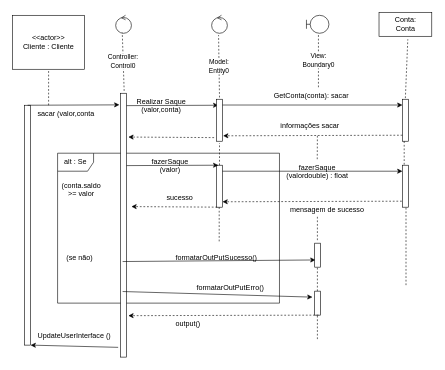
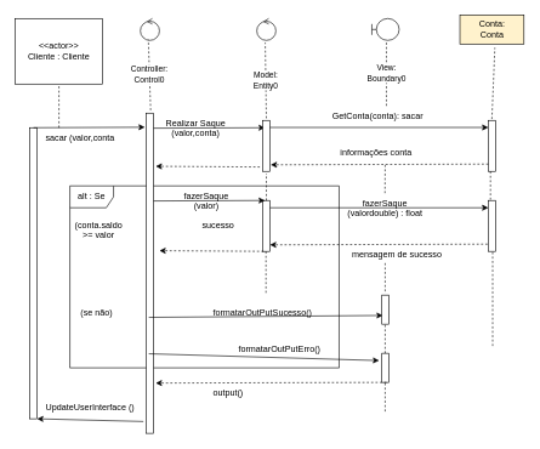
  <mxCell id="0" />
  <mxCell id="1" parent="0" />
  <mxCell id="2" value="alt : Se" style="shape=umlFrame;whiteSpace=wrap;html=1;" vertex="1" parent="1"><mxGeometry x="95" y="255" width="370" height="250" as="geometry" /></mxCell>
  <mxCell id="3" value="&amp;lt;&amp;lt;actor&amp;gt;&amp;gt;&lt;br&gt;Cliente : Cliente" style="rounded=0;whiteSpace=wrap;html=1;" vertex="1" parent="1"><mxGeometry x="20" y="25" width="120" height="90" as="geometry" /></mxCell>
  <mxCell id="4" value="" style="endArrow=none;dashed=1;html=1;rounded=0;entryX=0.5;entryY=1;entryDx=0;entryDy=0;" edge="1" parent="1" target="3"><mxGeometry width="50" height="50" relative="1" as="geometry"><mxPoint x="80" y="175" as="sourcePoint" /><mxPoint x="360" y="255" as="targetPoint" /></mxGeometry></mxCell>
  <mxCell id="5" value="" style="html=1;points=[];perimeter=orthogonalPerimeter;" vertex="1" parent="1"><mxGeometry x="40" y="175" width="10" height="400" as="geometry" /></mxCell>
  <mxCell id="6" value="" style="endArrow=classic;html=1;rounded=0;exitX=0.5;exitY=0;exitDx=0;exitDy=0;exitPerimeter=0;entryX=-0.2;entryY=0.044;entryDx=0;entryDy=0;entryPerimeter=0;" edge="1" parent="1" source="5" target="10"><mxGeometry width="50" height="50" relative="1" as="geometry"><mxPoint x="310" y="305" as="sourcePoint" /><mxPoint x="180" y="175" as="targetPoint" /></mxGeometry></mxCell>
  <mxCell id="7" value="" style="endArrow=classic;html=1;rounded=0;entryX=1;entryY=1;entryDx=0;entryDy=0;entryPerimeter=0;exitX=-0.4;exitY=0.963;exitDx=0;exitDy=0;exitPerimeter=0;" edge="1" parent="1" source="10" target="5"><mxGeometry width="50" height="50" relative="1" as="geometry"><mxPoint x="170" y="425" as="sourcePoint" /><mxPoint x="170" y="215" as="targetPoint" /></mxGeometry></mxCell>
  <mxCell id="8" value="&lt;div style=&quot;text-align: center;&quot;&gt;&lt;span style=&quot;background-color: initial;&quot;&gt;sacar (valor,conta&lt;/span&gt;&lt;/div&gt;&lt;div style=&quot;text-align: center;&quot;&gt;&lt;span style=&quot;background-color: initial;&quot;&gt;&lt;br&gt;&lt;/span&gt;&lt;/div&gt;" style="text;whiteSpace=wrap;html=1;" vertex="1" parent="1"><mxGeometry x="60" y="175" width="110" height="40" as="geometry" /></mxCell>
  <mxCell id="9" value="&lt;div style=&quot;text-align: center;&quot;&gt;UpdateUserInterface ()&lt;/div&gt;&lt;div style=&quot;text-align: center;&quot;&gt;&lt;br&gt;&lt;/div&gt;" style="text;whiteSpace=wrap;html=1;" vertex="1" parent="1"><mxGeometry x="60" y="545" width="130" height="30" as="geometry" /></mxCell>
  <mxCell id="10" value="" style="html=1;points=[];perimeter=orthogonalPerimeter;" vertex="1" parent="1"><mxGeometry x="200" y="155" width="10" height="440" as="geometry" /></mxCell>
  <mxCell id="11" value="" style="ellipse;shape=umlControl;whiteSpace=wrap;html=1;" vertex="1" parent="1"><mxGeometry x="191.87" y="25" width="26.25" height="30" as="geometry" /></mxCell>
  <mxCell id="12" value="Controller: &lt;br&gt;Control0" style="endArrow=none;dashed=1;html=1;rounded=0;entryX=0.419;entryY=0.967;entryDx=0;entryDy=0;entryPerimeter=0;exitX=0.6;exitY=-0.009;exitDx=0;exitDy=0;exitPerimeter=0;" edge="1" parent="1" source="10" target="11"><mxGeometry width="50" height="50" relative="1" as="geometry"><mxPoint x="207.88" y="135" as="sourcePoint" /><mxPoint x="281.88" y="255" as="targetPoint" /></mxGeometry></mxCell>
  <mxCell id="13" value="" style="endArrow=classic;html=1;rounded=0;exitX=0.5;exitY=0;exitDx=0;exitDy=0;exitPerimeter=0;entryX=-0.2;entryY=0.044;entryDx=0;entryDy=0;entryPerimeter=0;" edge="1" parent="1"><mxGeometry width="50" height="50" relative="1" as="geometry"><mxPoint x="210" y="175.64" as="sourcePoint" /><mxPoint x="363" y="175" as="targetPoint" /></mxGeometry></mxCell>
  <mxCell id="14" value="" style="html=1;points=[];perimeter=orthogonalPerimeter;" vertex="1" parent="1"><mxGeometry x="360" y="165" width="10" height="70" as="geometry" /></mxCell>
  <mxCell id="15" value="&lt;div style=&quot;text-align: center;&quot;&gt;Realizar Saque&lt;/div&gt;&lt;div style=&quot;text-align: center;&quot;&gt;(valor,conta)&lt;/div&gt;" style="text;whiteSpace=wrap;html=1;" vertex="1" parent="1"><mxGeometry x="225" y="155" width="110" height="20" as="geometry" /></mxCell>
  <mxCell id="16" value="" style="endArrow=classic;html=1;rounded=0;dashed=1;entryX=1.3;entryY=0.166;entryDx=0;entryDy=0;entryPerimeter=0;exitX=-0.4;exitY=0.914;exitDx=0;exitDy=0;exitPerimeter=0;" edge="1" parent="1" source="14" target="10"><mxGeometry width="50" height="50" relative="1" as="geometry"><mxPoint x="310" y="305" as="sourcePoint" /><mxPoint x="360" y="255" as="targetPoint" /></mxGeometry></mxCell>
  <mxCell id="17" value="&lt;div style=&quot;text-align: center;&quot;&gt;(conta.saldo &amp;gt;= valor&lt;/div&gt;" style="text;whiteSpace=wrap;html=1;" vertex="1" parent="1"><mxGeometry x="100" y="295" width="61.88" height="20" as="geometry" /></mxCell>
  <mxCell id="18" value="&lt;div style=&quot;text-align: center;&quot;&gt;(se não)&lt;/div&gt;" style="text;whiteSpace=wrap;html=1;" vertex="1" parent="1"><mxGeometry x="108.12" y="415" width="61.88" height="20" as="geometry" /></mxCell>
  <mxCell id="19" value="" style="ellipse;shape=umlControl;whiteSpace=wrap;html=1;" vertex="1" parent="1"><mxGeometry x="351.87" y="25" width="26.25" height="30" as="geometry" /></mxCell>
  <mxCell id="20" value="Model:&lt;br&gt;Entity0" style="endArrow=none;dashed=1;html=1;rounded=0;entryX=0.419;entryY=0.967;entryDx=0;entryDy=0;entryPerimeter=0;exitX=0.5;exitY=-0.043;exitDx=0;exitDy=0;exitPerimeter=0;" edge="1" parent="1" source="14"><mxGeometry width="50" height="50" relative="1" as="geometry"><mxPoint x="366.57" y="155" as="sourcePoint" /><mxPoint x="363.439" y="57.97" as="targetPoint" /></mxGeometry></mxCell>
  <mxCell id="21" value="" style="shape=umlBoundary;whiteSpace=wrap;html=1;" vertex="1" parent="1"><mxGeometry x="510" y="25" width="37.5" height="30" as="geometry" /></mxCell>
  <mxCell id="22" value="" style="html=1;points=[];perimeter=orthogonalPerimeter;" vertex="1" parent="1"><mxGeometry x="670" y="165" width="10" height="70" as="geometry" /></mxCell>
- <mxCell id="23" value="Conta:&lt;br&gt;Conta" style="html=1;" vertex="1" parent="1"><mxGeometry x="631" y="20" width="88" height="40" as="geometry" /></mxCell>
+ <mxCell id="23" value="Conta:&lt;br&gt;Conta" style="html=1;fillColor=#fff2cc;" vertex="1" parent="1"><mxGeometry x="631" y="20" width="88" height="40" as="geometry" /></mxCell>
  <mxCell id="24" value="" style="html=1;points=[];perimeter=orthogonalPerimeter;" vertex="1" parent="1"><mxGeometry x="670" y="275" width="10" height="70" as="geometry" /></mxCell>
  <mxCell id="25" value="" style="endArrow=classic;html=1;rounded=0;exitX=0.5;exitY=0;exitDx=0;exitDy=0;exitPerimeter=0;" edge="1" parent="1" target="22"><mxGeometry width="50" height="50" relative="1" as="geometry"><mxPoint x="370" y="174.64" as="sourcePoint" /><mxPoint x="523" y="174" as="targetPoint" /></mxGeometry></mxCell>
  <mxCell id="26" value="" style="endArrow=classic;html=1;rounded=0;dashed=1;entryX=1.1;entryY=0.871;entryDx=0;entryDy=0;entryPerimeter=0;exitX=0;exitY=0.857;exitDx=0;exitDy=0;exitPerimeter=0;" edge="1" parent="1" source="22" target="14"><mxGeometry width="50" height="50" relative="1" as="geometry"><mxPoint x="518" y="235" as="sourcePoint" /><mxPoint x="370" y="233.22" as="targetPoint" /></mxGeometry></mxCell>
  <mxCell id="27" value="" style="html=1;points=[];perimeter=orthogonalPerimeter;" vertex="1" parent="1"><mxGeometry x="359.99" y="275" width="10" height="70" as="geometry" /></mxCell>
  <mxCell id="28" value="" style="endArrow=classic;html=1;rounded=0;exitX=0.5;exitY=0;exitDx=0;exitDy=0;exitPerimeter=0;" edge="1" parent="1"><mxGeometry width="50" height="50" relative="1" as="geometry"><mxPoint x="369.99" y="285" as="sourcePoint" /><mxPoint x="669.99" y="285" as="targetPoint" /></mxGeometry></mxCell>
  <mxCell id="29" value="" style="endArrow=classic;html=1;rounded=0;dashed=1;entryX=1.1;entryY=0.871;entryDx=0;entryDy=0;entryPerimeter=0;exitX=0;exitY=0.857;exitDx=0;exitDy=0;exitPerimeter=0;" edge="1" parent="1"><mxGeometry width="50" height="50" relative="1" as="geometry"><mxPoint x="668.99" y="335" as="sourcePoint" /><mxPoint x="369.99" y="335.98" as="targetPoint" /></mxGeometry></mxCell>
  <mxCell id="30" value="" style="endArrow=none;dashed=1;html=1;rounded=0;entryX=0.5;entryY=1.043;entryDx=0;entryDy=0;entryPerimeter=0;" edge="1" parent="1" target="14"><mxGeometry width="50" height="50" relative="1" as="geometry"><mxPoint x="365" y="275" as="sourcePoint" /><mxPoint x="330" y="285" as="targetPoint" /></mxGeometry></mxCell>
  <mxCell id="31" value="" style="endArrow=none;dashed=1;html=1;rounded=0;entryX=0.3;entryY=1;entryDx=0;entryDy=0;entryPerimeter=0;exitX=0.3;exitY=-0.014;exitDx=0;exitDy=0;exitPerimeter=0;" edge="1" parent="1" source="24" target="22"><mxGeometry width="50" height="50" relative="1" as="geometry"><mxPoint x="375" y="285" as="sourcePoint" /><mxPoint x="375" y="248.01" as="targetPoint" /></mxGeometry></mxCell>
  <mxCell id="32" value="" style="endArrow=none;dashed=1;html=1;rounded=0;entryX=0.6;entryY=0.986;entryDx=0;entryDy=0;entryPerimeter=0;" edge="1" parent="1" target="24"><mxGeometry width="50" height="50" relative="1" as="geometry"><mxPoint x="676" y="475" as="sourcePoint" /><mxPoint x="385" y="258.01" as="targetPoint" /></mxGeometry></mxCell>
  <mxCell id="33" value="" style="endArrow=classic;html=1;rounded=0;exitX=0.5;exitY=0;exitDx=0;exitDy=0;exitPerimeter=0;entryX=-0.2;entryY=0.044;entryDx=0;entryDy=0;entryPerimeter=0;" edge="1" parent="1"><mxGeometry width="50" height="50" relative="1" as="geometry"><mxPoint x="210" y="275.64" as="sourcePoint" /><mxPoint x="363" y="275" as="targetPoint" /></mxGeometry></mxCell>
  <mxCell id="34" value="" style="endArrow=classic;html=1;rounded=0;dashed=1;entryX=1.3;entryY=0.166;entryDx=0;entryDy=0;entryPerimeter=0;exitX=-0.4;exitY=0.914;exitDx=0;exitDy=0;exitPerimeter=0;" edge="1" parent="1"><mxGeometry width="50" height="50" relative="1" as="geometry"><mxPoint x="361.12" y="344.94" as="sourcePoint" /><mxPoint x="218.12" y="344" as="targetPoint" /></mxGeometry></mxCell>
  <mxCell id="35" value="" style="endArrow=none;dashed=1;html=1;rounded=0;" edge="1" parent="1"><mxGeometry width="50" height="50" relative="1" as="geometry"><mxPoint x="364.49" y="345" as="sourcePoint" /><mxPoint x="364.49" y="405" as="targetPoint" /></mxGeometry></mxCell>
  <mxCell id="36" value="" style="endArrow=classic;html=1;rounded=0;exitX=0.5;exitY=0;exitDx=0;exitDy=0;exitPerimeter=0;entryX=0.125;entryY=0.7;entryDx=0;entryDy=0;entryPerimeter=0;" edge="1" parent="1" target="44"><mxGeometry width="50" height="50" relative="1" as="geometry"><mxPoint x="203.5" y="435.64" as="sourcePoint" /><mxPoint x="500" y="435" as="targetPoint" /></mxGeometry></mxCell>
  <mxCell id="37" value="View:&lt;br&gt;Boundary0" style="endArrow=none;dashed=1;html=1;rounded=0;" edge="1" parent="1"><mxGeometry width="50" height="50" relative="1" as="geometry"><mxPoint x="530" y="145" as="sourcePoint" /><mxPoint x="530" y="55" as="targetPoint" /></mxGeometry></mxCell>
  <mxCell id="38" value="&lt;div style=&quot;text-align: center;&quot;&gt;GetConta(conta): sacar&lt;/div&gt;" style="text;whiteSpace=wrap;html=1;" vertex="1" parent="1"><mxGeometry x="453.75" y="145" width="150" height="20" as="geometry" /></mxCell>
- <mxCell id="39" value="&lt;div style=&quot;text-align: center;&quot;&gt;informações sacar&lt;/div&gt;" style="text;whiteSpace=wrap;html=1;" vertex="1" parent="1"><mxGeometry x="465" y="195" width="150" height="20" as="geometry" /></mxCell>
+ <mxCell id="39" value="&lt;div style=&quot;text-align: center;&quot;&gt;informações conta&lt;/div&gt;" style="text;whiteSpace=wrap;html=1;" vertex="1" parent="1"><mxGeometry x="465" y="195" width="150" height="20" as="geometry" /></mxCell>
  <mxCell id="40" value="" style="endArrow=none;dashed=1;html=1;rounded=0;entryX=0.5;entryY=1;entryDx=0;entryDy=0;" edge="1" parent="1"><mxGeometry width="50" height="50" relative="1" as="geometry"><mxPoint x="528" y="265" as="sourcePoint" /><mxPoint x="528.25" y="225" as="targetPoint" /></mxGeometry></mxCell>
  <mxCell id="41" value="&lt;div style=&quot;text-align: center;&quot;&gt;fazerSaque&lt;/div&gt;&lt;div style=&quot;text-align: center;&quot;&gt;(valordouble) : float&lt;/div&gt;" style="text;whiteSpace=wrap;html=1;" vertex="1" parent="1"><mxGeometry x="475" y="265" width="150" height="20" as="geometry" /></mxCell>
  <mxCell id="42" value="&lt;div style=&quot;text-align: center;&quot;&gt;mensagem de sucesso&lt;/div&gt;" style="text;whiteSpace=wrap;html=1;" vertex="1" parent="1"><mxGeometry x="481" y="335" width="150" height="20" as="geometry" /></mxCell>
  <mxCell id="43" value="" style="endArrow=none;dashed=1;html=1;rounded=0;" edge="1" parent="1"><mxGeometry width="50" height="50" relative="1" as="geometry"><mxPoint x="528.25" y="400" as="sourcePoint" /><mxPoint x="528.25" y="360" as="targetPoint" /></mxGeometry></mxCell>
  <mxCell id="44" value="" style="html=1;points=[];perimeter=orthogonalPerimeter;" vertex="1" parent="1"><mxGeometry x="523.75" y="405" width="10" height="40" as="geometry" /></mxCell>
  <mxCell id="45" value="" style="endArrow=none;dashed=1;html=1;rounded=0;" edge="1" parent="1"><mxGeometry width="50" height="50" relative="1" as="geometry"><mxPoint x="528.25" y="485" as="sourcePoint" /><mxPoint x="528.25" y="445" as="targetPoint" /></mxGeometry></mxCell>
  <mxCell id="46" value="" style="html=1;points=[];perimeter=orthogonalPerimeter;" vertex="1" parent="1"><mxGeometry x="523.75" y="485" width="10" height="40" as="geometry" /></mxCell>
  <mxCell id="47" value="" style="endArrow=none;dashed=1;html=1;rounded=0;" edge="1" parent="1"><mxGeometry width="50" height="50" relative="1" as="geometry"><mxPoint x="528.25" y="565" as="sourcePoint" /><mxPoint x="528.25" y="525" as="targetPoint" /></mxGeometry></mxCell>
  <mxCell id="48" value="" style="endArrow=classic;html=1;rounded=0;dashed=1;entryX=1.3;entryY=0.843;entryDx=0;entryDy=0;entryPerimeter=0;" edge="1" parent="1" target="10"><mxGeometry width="50" height="50" relative="1" as="geometry"><mxPoint x="530" y="525" as="sourcePoint" /><mxPoint x="210" y="545.98" as="targetPoint" /></mxGeometry></mxCell>
  <mxCell id="49" value="&lt;div style=&quot;text-align: center;&quot;&gt;output()&lt;/div&gt;" style="text;whiteSpace=wrap;html=1;" vertex="1" parent="1"><mxGeometry x="289.99" y="525" width="150" height="20" as="geometry" /></mxCell>
  <mxCell id="50" value="&lt;div style=&quot;text-align: center;&quot;&gt;formatarOutPutErro()&lt;/div&gt;" style="text;whiteSpace=wrap;html=1;" vertex="1" parent="1"><mxGeometry x="325" y="465" width="150" height="20" as="geometry" /></mxCell>
  <mxCell id="51" value="" style="endArrow=classic;html=1;rounded=0;exitX=0.5;exitY=0;exitDx=0;exitDy=0;exitPerimeter=0;" edge="1" parent="1"><mxGeometry width="50" height="50" relative="1" as="geometry"><mxPoint x="203.5" y="485.64" as="sourcePoint" /><mxPoint x="520" y="495" as="targetPoint" /></mxGeometry></mxCell>
  <mxCell id="52" value="&lt;div style=&quot;text-align: center;&quot;&gt;formatarOutPutSucesso()&lt;/div&gt;" style="text;whiteSpace=wrap;html=1;" vertex="1" parent="1"><mxGeometry x="290" y="415" width="150" height="20" as="geometry" /></mxCell>
- <mxCell id="53" value="&lt;div style=&quot;text-align: center;&quot;&gt;sucesso&lt;/div&gt;" style="text;whiteSpace=wrap;html=1;" vertex="1" parent="1"><mxGeometry x="275" y="315" width="60" height="20" as="geometry" /></mxCell>
+ <mxCell id="53" value="&lt;div style=&quot;text-align: center;&quot;&gt;sucesso&lt;/div&gt;" style="text;whiteSpace=wrap;html=1;" vertex="1" parent="1"><mxGeometry x="275" y="295" width="60" height="20" as="geometry" /></mxCell>
  <mxCell id="54" value="&lt;div style=&quot;text-align: center;&quot;&gt;fazerSaque&lt;/div&gt;&lt;div style=&quot;text-align: center;&quot;&gt;(valor)&lt;/div&gt;" style="text;whiteSpace=wrap;html=1;" vertex="1" parent="1"><mxGeometry x="250" y="255" width="60" height="20" as="geometry" /></mxCell>
  <mxCell id="55" value="" style="endArrow=none;dashed=1;html=1;rounded=0;exitX=0.494;exitY=-0.027;exitDx=0;exitDy=0;exitPerimeter=0;" edge="1" parent="1" source="22"><mxGeometry width="50" height="50" relative="1" as="geometry"><mxPoint x="678.82" y="185.98" as="sourcePoint" /><mxPoint x="679" y="65" as="targetPoint" /></mxGeometry></mxCell>
